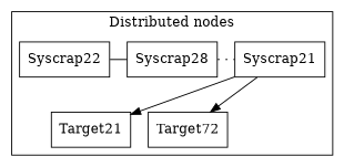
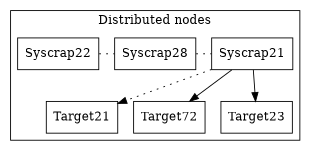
  digraph {
    rankdir=TB
    node [shape=box]
    Syscrap22
    n2 [label=Syscrap28]
    Syscrap21
    Target21
    n5 [label=Target72]
+   Target23
    subgraph cluster_1 {
      label="Distributed nodes"
      Target21
      n5
+     Target23
      subgraph sub_2 {
        label="Distributed nodes"
        rank=same
        Syscrap22
        n2
        Syscrap21
      }
    }
-   Syscrap22 -> n2 [dir=none style=solid]
+   Syscrap22 -> n2 [dir=none style=dotted]
    n2 -> Syscrap21 [dir=none style=dotted]
-   Syscrap21 -> Target21
+   Syscrap21 -> Target21 [style=dotted]
    Syscrap21 -> n5
+   Syscrap21 -> Target23
  }
